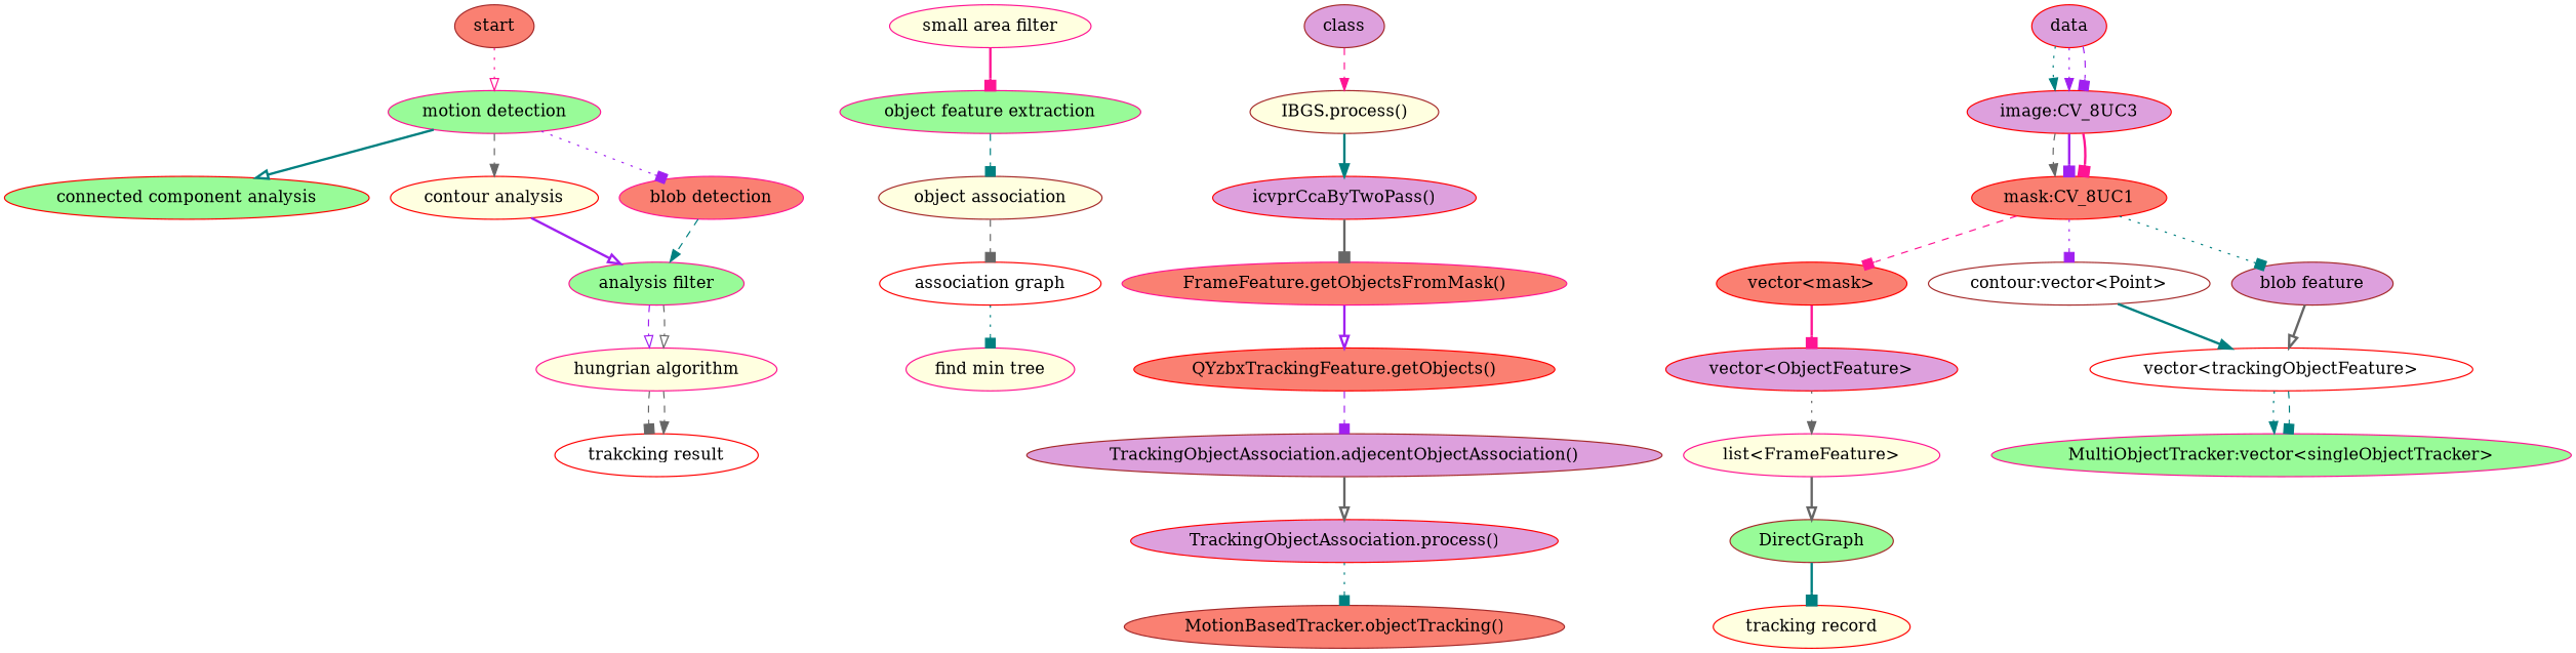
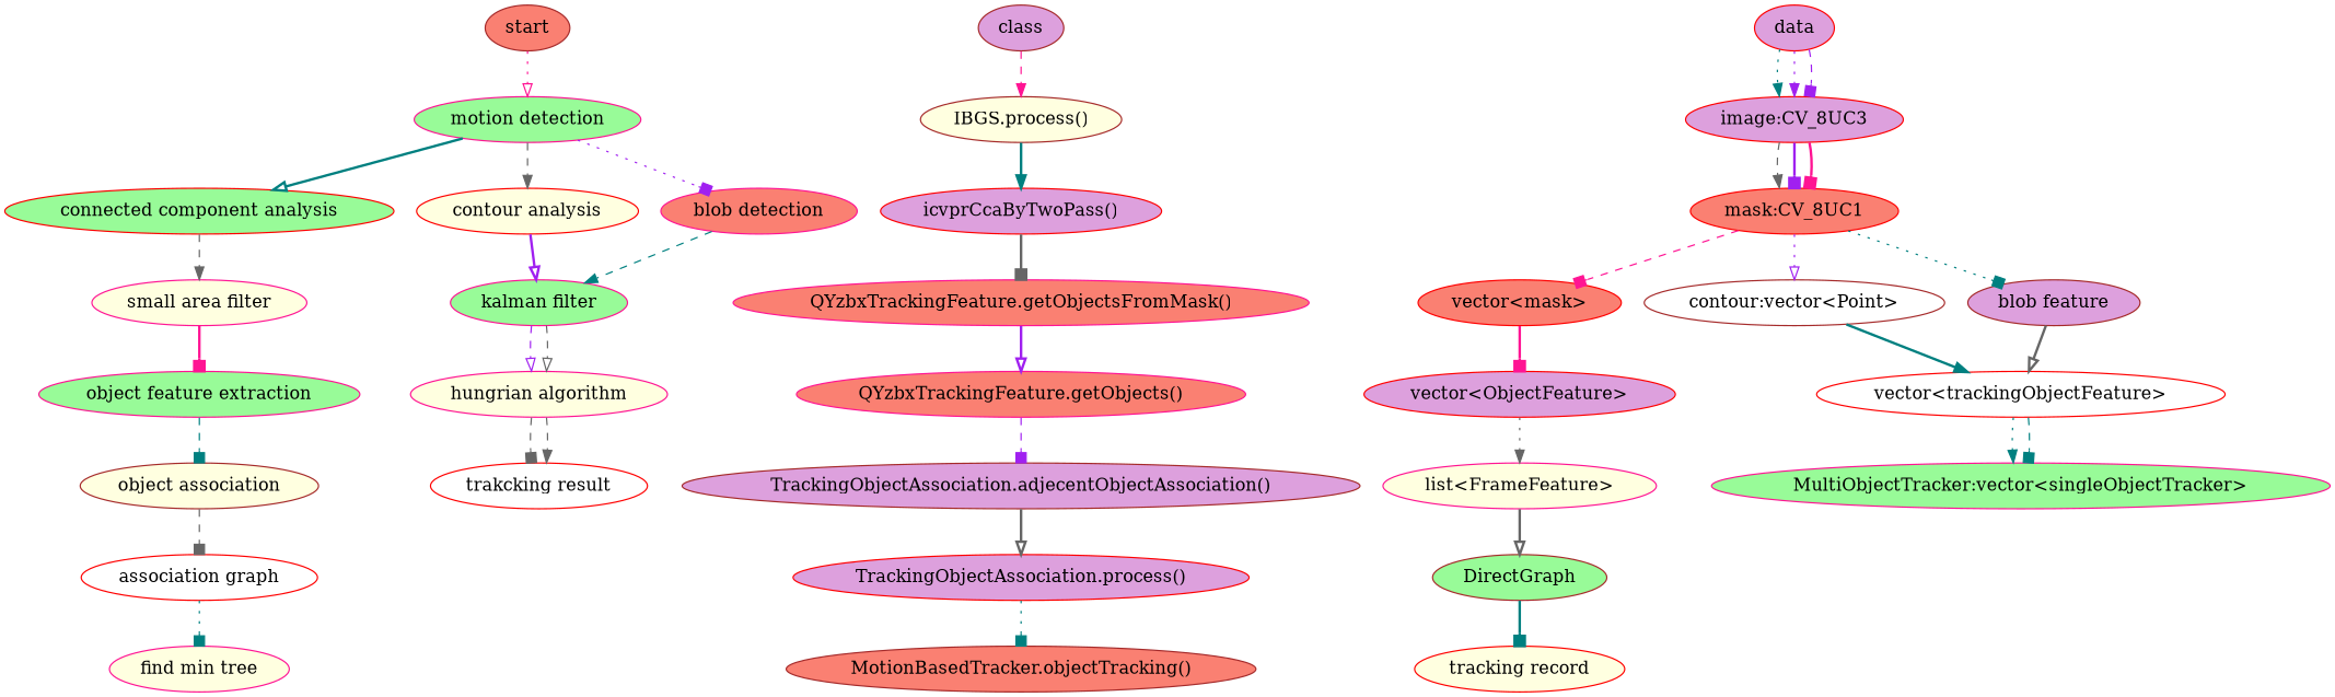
  digraph {
    node [color=red fillcolor=lightyellow style=filled]
    edge [arrowhead=box color=teal style=dashed]
    start [color=brown fillcolor=salmon]
    "motion detection" [color=deeppink fillcolor=palegreen]
    "connected component analysis" [fillcolor=palegreen]
    "small area filter" [color=deeppink]
    "object feature extraction" [color=deeppink fillcolor=palegreen]
    "object association" [color=brown]
    "association graph" [fillcolor=white]
    "find min tree" [color=deeppink]
    class [color=brown fillcolor=plum]
    "IBGS.process()" [color=brown]
    "icvprCcaByTwoPass()" [fillcolor=plum]
-   "QYzbxTrackingFeature.getObjectsFromMask()" [color=deeppink fillcolor=salmon label="FrameFeature.getObjectsFromMask()"]
-   "QYzbxTrackingFeature.getObjects()" [fillcolor=salmon]
+   "QYzbxTrackingFeature.getObjectsFromMask()" [color=deeppink fillcolor=salmon]
+   "QYzbxTrackingFeature.getObjects()" [color=deeppink fillcolor=salmon]
    "TrackingObjectAssociation.adjecentObjectAssociation()" [color=brown fillcolor=plum]
    "TrackingObjectAssociation.process()" [fillcolor=plum]
    "MotionBasedTracker.objectTracking()" [color=brown fillcolor=salmon]
    data [fillcolor=plum]
    "image:CV_8UC3" [fillcolor=plum]
    "mask:CV_8UC1" [fillcolor=salmon]
    "vector<mask>" [fillcolor=salmon]
    "vector<ObjectFeature>" [fillcolor=plum]
    "list<FrameFeature>" [color=deeppink]
    DirectGraph [color=brown fillcolor=palegreen]
    "tracking record"
    "contour analysis"
    "contour:vector<Point>" [color=brown fillcolor=white]
-   "kalman filter" [color=deeppink fillcolor=palegreen label="analysis filter"]
+   "kalman filter" [color=deeppink fillcolor=palegreen]
    "hungrian algorithm" [color=deeppink]
    "trakcking result" [fillcolor=white]
    "vector<trackingObjectFeature>" [fillcolor=white]
    "MultiObjectTracker:vector<singleObjectTracker>" [color=deeppink fillcolor=palegreen]
    "blob detection" [color=deeppink fillcolor=salmon]
    "blob feature" [color=brown fillcolor=plum]
    subgraph sub_1 {
      color=lightgrey
      label="2016/08/20: Connected Component Analysis"
      style=filled
      start
      "motion detection"
      "connected component analysis"
      "small area filter"
      "object feature extraction"
      "object association"
      "association graph"
      "find min tree"
      class
      "IBGS.process()"
      "icvprCcaByTwoPass()"
      "QYzbxTrackingFeature.getObjectsFromMask()"
      "QYzbxTrackingFeature.getObjects()"
      "TrackingObjectAssociation.adjecentObjectAssociation()"
      "TrackingObjectAssociation.process()"
      "MotionBasedTracker.objectTracking()"
      data
      "image:CV_8UC3"
      "mask:CV_8UC1"
      "vector<mask>"
      "vector<ObjectFeature>"
      "list<FrameFeature>"
      DirectGraph
      "tracking record"
    }
    subgraph sub_2 {
      color=blue
      label="2016/08/22: findContour"
      style=filled
      "motion detection"
      data
      "image:CV_8UC3"
      "mask:CV_8UC1"
      "contour analysis"
      "contour:vector<Point>"
      "kalman filter"
      "hungrian algorithm"
      "trakcking result"
      "vector<trackingObjectFeature>"
      "MultiObjectTracker:vector<singleObjectTracker>"
    }
    subgraph sub_3 {
      color=red
      label="2016/08/23: blob detector"
      style=filled
      "motion detection"
      data
      "image:CV_8UC3"
      "mask:CV_8UC1"
      "kalman filter"
      "hungrian algorithm"
      "trakcking result"
      "vector<trackingObjectFeature>"
      "MultiObjectTracker:vector<singleObjectTracker>"
      "blob detection"
      "blob feature"
    }
    start -> "motion detection" [arrowhead=onormal color=deeppink style=dotted]
    "motion detection" -> "connected component analysis" [arrowhead=onormal style=bold]
    "motion detection" -> "contour analysis" [arrowhead=normal color=gray40]
    "motion detection" -> "blob detection" [color=purple style=dotted]
+   "connected component analysis" -> "small area filter" [arrowhead=normal color=gray40]
    "small area filter" -> "object feature extraction" [color=deeppink style=bold]
    "object feature extraction" -> "object association"
    "object association" -> "association graph" [color=gray40]
    "association graph" -> "find min tree" [style=dotted]
    class -> "IBGS.process()" [arrowhead=normal color=deeppink]
    "IBGS.process()" -> "icvprCcaByTwoPass()" [arrowhead=normal style=bold]
    "icvprCcaByTwoPass()" -> "QYzbxTrackingFeature.getObjectsFromMask()" [color=gray40 style=bold]
    "QYzbxTrackingFeature.getObjectsFromMask()" -> "QYzbxTrackingFeature.getObjects()" [arrowhead=onormal color=purple style=bold]
    "QYzbxTrackingFeature.getObjects()" -> "TrackingObjectAssociation.adjecentObjectAssociation()" [color=purple]
    "TrackingObjectAssociation.adjecentObjectAssociation()" -> "TrackingObjectAssociation.process()" [arrowhead=onormal color=gray40 style=bold]
    "TrackingObjectAssociation.process()" -> "MotionBasedTracker.objectTracking()" [style=dotted]
    data -> "image:CV_8UC3" [arrowhead=normal style=dotted]
    data -> "image:CV_8UC3" [arrowhead=normal color=purple style=dotted]
    data -> "image:CV_8UC3" [color=purple]
    "image:CV_8UC3" -> "mask:CV_8UC1" [arrowhead=normal color=gray40]
    "image:CV_8UC3" -> "mask:CV_8UC1" [color=purple style=bold]
    "image:CV_8UC3" -> "mask:CV_8UC1" [color=deeppink style=bold]
    "mask:CV_8UC1" -> "vector<mask>" [color=deeppink]
-   "mask:CV_8UC1" -> "contour:vector<Point>" [color=purple style=dotted]
+   "mask:CV_8UC1" -> "contour:vector<Point>" [arrowhead=onormal color=purple style=dotted]
    "mask:CV_8UC1" -> "blob feature" [style=dotted]
    "vector<mask>" -> "vector<ObjectFeature>" [color=deeppink style=bold]
    "vector<ObjectFeature>" -> "list<FrameFeature>" [arrowhead=normal color=gray40 style=dotted]
    "list<FrameFeature>" -> DirectGraph [arrowhead=onormal color=gray40 style=bold]
    DirectGraph -> "tracking record" [style=bold]
    "contour analysis" -> "kalman filter" [arrowhead=onormal color=purple style=bold]
    "contour:vector<Point>" -> "vector<trackingObjectFeature>" [arrowhead=normal style=bold]
    "kalman filter" -> "hungrian algorithm" [arrowhead=onormal color=purple]
    "kalman filter" -> "hungrian algorithm" [arrowhead=onormal color=gray40]
    "hungrian algorithm" -> "trakcking result" [color=gray40]
    "hungrian algorithm" -> "trakcking result" [arrowhead=normal color=gray40]
    "vector<trackingObjectFeature>" -> "MultiObjectTracker:vector<singleObjectTracker>" [arrowhead=normal style=dotted]
    "vector<trackingObjectFeature>" -> "MultiObjectTracker:vector<singleObjectTracker>"
    "blob detection" -> "kalman filter" [arrowhead=normal]
    "blob feature" -> "vector<trackingObjectFeature>" [arrowhead=onormal color=gray40 style=bold]
  }
